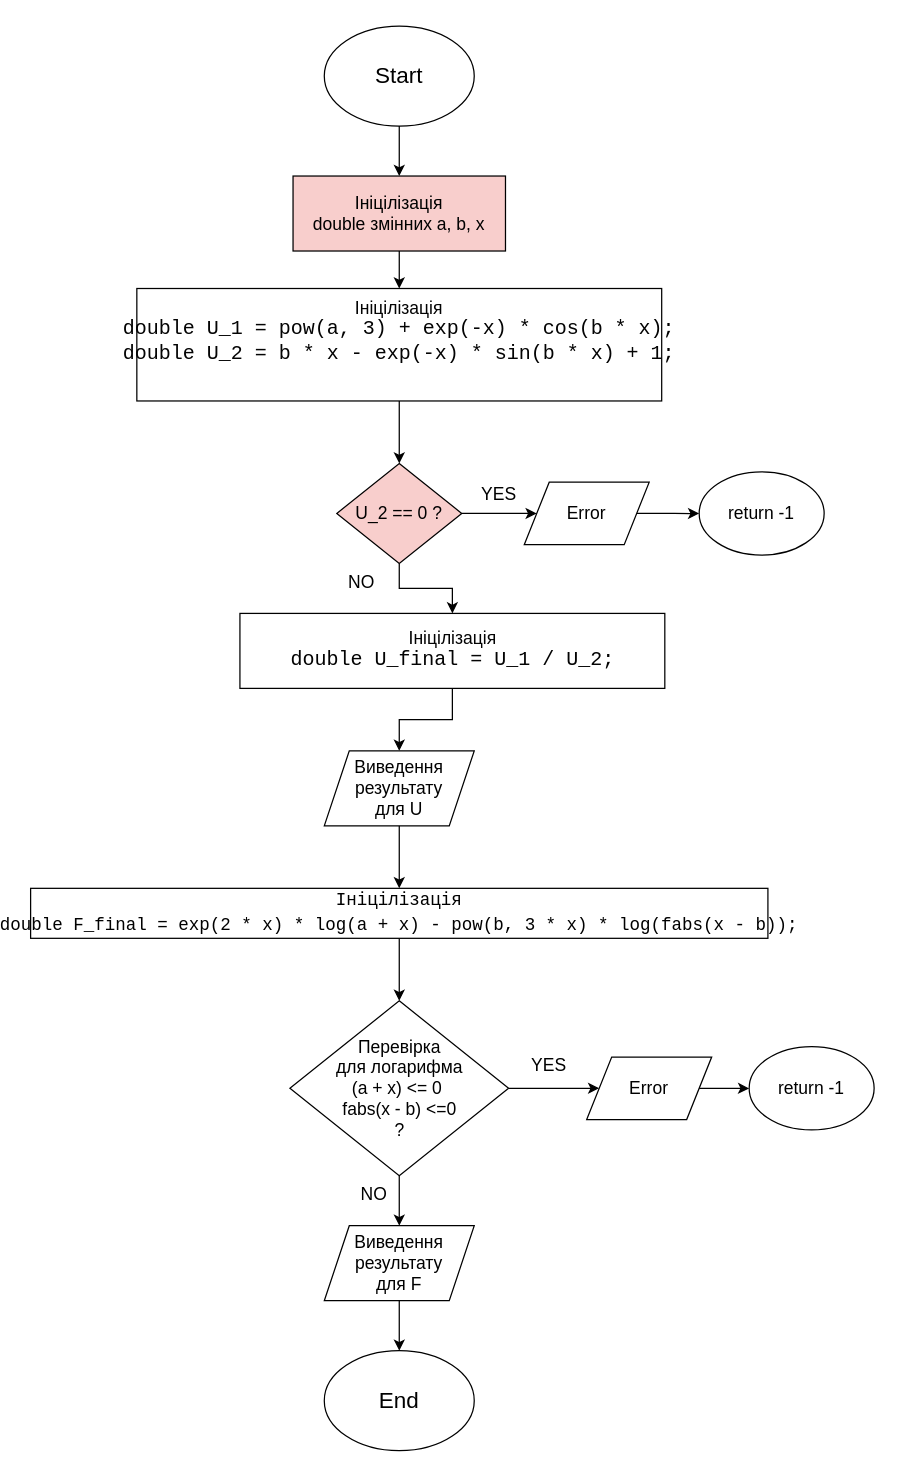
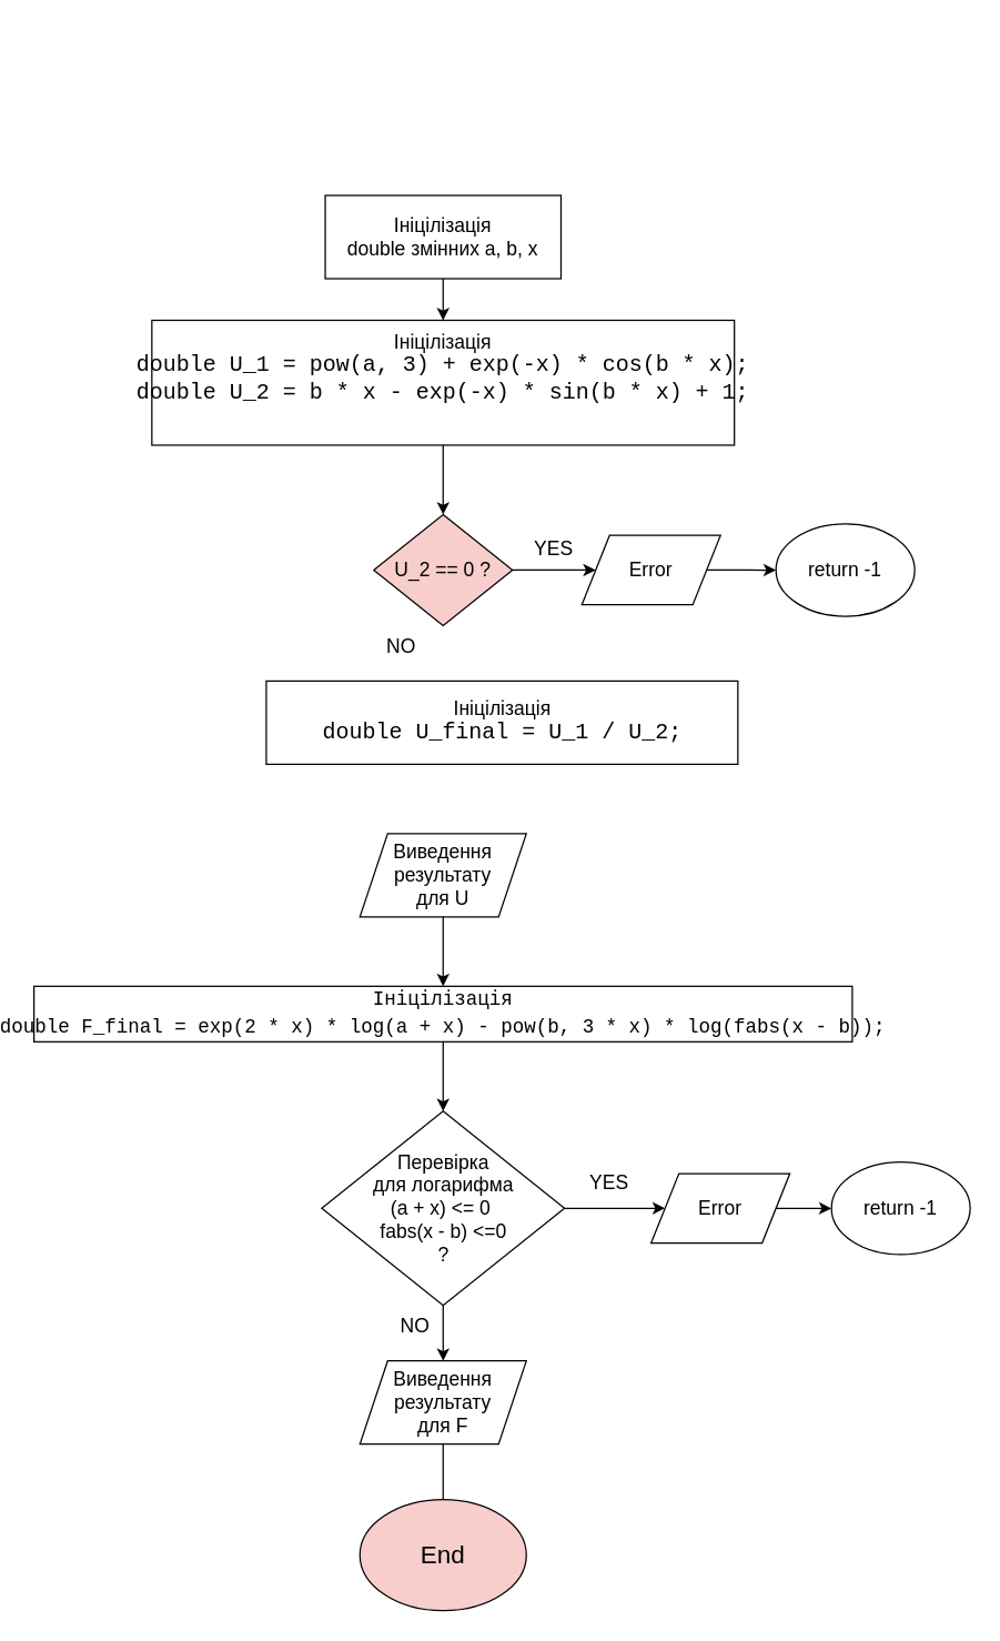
  <mxCell id="0" />
  <mxCell id="1" parent="0" />
- <mxCell id="2" value="" style="edgeStyle=orthogonalEdgeStyle;rounded=0;orthogonalLoop=1;jettySize=auto;html=1;" edge="1" parent="1" source="3" target="5"><mxGeometry relative="1" as="geometry" /></mxCell>
- <mxCell id="3" value="&lt;font style=&quot;font-size: 18px;&quot;&gt;Start&lt;/font&gt;" style="ellipse;whiteSpace=wrap;html=1;" vertex="1" parent="1"><mxGeometry x="255" y="20" width="120" height="80" as="geometry" /></mxCell>
  <mxCell id="4" value="" style="edgeStyle=orthogonalEdgeStyle;rounded=0;orthogonalLoop=1;jettySize=auto;html=1;" edge="1" parent="1" source="5" target="7"><mxGeometry relative="1" as="geometry" /></mxCell>
- <mxCell id="5" value="&lt;font style=&quot;font-size: 14px;&quot;&gt;Ініцілізація&lt;br&gt;double змінних a, b, x&lt;/font&gt;" style="rounded=0;whiteSpace=wrap;html=1;fillColor=#f8cecc;" vertex="1" parent="1"><mxGeometry x="230" y="140" width="170" height="60" as="geometry" /></mxCell>
+ <mxCell id="5" value="&lt;font style=&quot;font-size: 14px;&quot;&gt;Ініцілізація&lt;br&gt;double змінних a, b, x&lt;/font&gt;" style="rounded=0;whiteSpace=wrap;html=1;" vertex="1" parent="1"><mxGeometry x="230" y="140" width="170" height="60" as="geometry" /></mxCell>
  <mxCell id="6" value="" style="edgeStyle=orthogonalEdgeStyle;rounded=0;orthogonalLoop=1;jettySize=auto;html=1;" edge="1" parent="1" source="7" target="10"><mxGeometry relative="1" as="geometry" /></mxCell>
  <mxCell id="7" value="&lt;font style=&quot;font-size: 14px;&quot; color=&quot;#030303&quot;&gt;Ініцілізація&lt;br&gt;&lt;/font&gt;&lt;div style=&quot;font-family: Consolas, &amp;quot;Courier New&amp;quot;, monospace; line-height: 19px; white-space: pre;&quot;&gt;&lt;font size=&quot;3&quot; style=&quot;&quot; color=&quot;#030303&quot;&gt;double U_1 = pow(a, 3) + exp(-x) * cos(b * x);&lt;br/&gt;&lt;/font&gt;&lt;div style=&quot;line-height: 19px;&quot;&gt;&lt;div style=&quot;&quot;&gt;&lt;font size=&quot;3&quot; color=&quot;#030303&quot;&gt;double U_2 = b * x - exp(-x) * sin(b * x) + 1;&lt;/font&gt;&lt;/div&gt;&lt;br&gt;&lt;/div&gt;&lt;/div&gt;" style="rounded=0;whiteSpace=wrap;html=1;" vertex="1" parent="1"><mxGeometry x="105" y="230" width="420" height="90" as="geometry" /></mxCell>
  <mxCell id="8" value="" style="edgeStyle=orthogonalEdgeStyle;rounded=0;orthogonalLoop=1;jettySize=auto;html=1;" edge="1" parent="1" source="10" target="12"><mxGeometry relative="1" as="geometry" /></mxCell>
- <mxCell id="9" value="" style="edgeStyle=orthogonalEdgeStyle;rounded=0;orthogonalLoop=1;jettySize=auto;html=1;" edge="1" parent="1" source="10" target="16"><mxGeometry relative="1" as="geometry" /></mxCell>
  <mxCell id="10" value="&lt;font style=&quot;font-size: 14px;&quot;&gt;U_2 == 0 ?&lt;/font&gt;" style="rhombus;whiteSpace=wrap;html=1;fillColor=#f8cecc;" vertex="1" parent="1"><mxGeometry x="265" y="370" width="100" height="80" as="geometry" /></mxCell>
  <mxCell id="11" value="" style="edgeStyle=orthogonalEdgeStyle;rounded=0;orthogonalLoop=1;jettySize=auto;html=1;" edge="1" parent="1" source="12" target="14"><mxGeometry relative="1" as="geometry" /></mxCell>
  <mxCell id="12" value="&lt;font style=&quot;font-size: 14px;&quot;&gt;Error&lt;/font&gt;" style="shape=parallelogram;perimeter=parallelogramPerimeter;whiteSpace=wrap;html=1;fixedSize=1;" vertex="1" parent="1"><mxGeometry x="415" y="385" width="100" height="50" as="geometry" /></mxCell>
  <mxCell id="13" value="&lt;span style=&quot;font-size: 14px;&quot;&gt;YES&lt;/span&gt;" style="text;strokeColor=none;align=center;fillColor=none;html=1;verticalAlign=middle;whiteSpace=wrap;rounded=0;" vertex="1" parent="1"><mxGeometry x="365" y="380" width="60" height="30" as="geometry" /></mxCell>
  <mxCell id="14" value="&lt;font style=&quot;font-size: 14px;&quot;&gt;return -1&lt;/font&gt;" style="ellipse;whiteSpace=wrap;html=1;" vertex="1" parent="1"><mxGeometry x="555" y="376.67" width="100" height="66.67" as="geometry" /></mxCell>
- <mxCell id="15" value="" style="edgeStyle=orthogonalEdgeStyle;rounded=0;orthogonalLoop=1;jettySize=auto;html=1;" edge="1" parent="1" source="16" target="19"><mxGeometry relative="1" as="geometry" /></mxCell>
  <mxCell id="16" value="&lt;font style=&quot;font-size: 14px;&quot; color=&quot;#030303&quot;&gt;Ініцілізація&lt;br&gt;&lt;/font&gt;&lt;div style=&quot;font-family: Consolas, &amp;quot;Courier New&amp;quot;, monospace; line-height: 19px; white-space: pre;&quot;&gt;&lt;font size=&quot;3&quot; style=&quot;&quot; color=&quot;#030303&quot;&gt;double U_final = U_1 / U_2;&lt;/font&gt;&lt;/div&gt;" style="rounded=0;whiteSpace=wrap;html=1;" vertex="1" parent="1"><mxGeometry x="187.5" y="490" width="340" height="60" as="geometry" /></mxCell>
  <mxCell id="17" value="&lt;span style=&quot;font-size: 14px;&quot;&gt;NO&lt;/span&gt;" style="text;strokeColor=none;align=center;fillColor=none;html=1;verticalAlign=middle;whiteSpace=wrap;rounded=0;" vertex="1" parent="1"><mxGeometry x="255" y="450" width="60" height="30" as="geometry" /></mxCell>
  <mxCell id="18" value="" style="edgeStyle=orthogonalEdgeStyle;rounded=0;orthogonalLoop=1;jettySize=auto;html=1;" edge="1" parent="1" source="19" target="21"><mxGeometry relative="1" as="geometry" /></mxCell>
  <mxCell id="19" value="&lt;font style=&quot;font-size: 14px;&quot;&gt;Виведення результату &lt;br&gt;для U&lt;/font&gt;" style="shape=parallelogram;perimeter=parallelogramPerimeter;whiteSpace=wrap;html=1;fixedSize=1;" vertex="1" parent="1"><mxGeometry x="255" y="600" width="120" height="60" as="geometry" /></mxCell>
  <mxCell id="20" value="" style="edgeStyle=orthogonalEdgeStyle;rounded=0;orthogonalLoop=1;jettySize=auto;html=1;" edge="1" parent="1" source="21" target="24"><mxGeometry relative="1" as="geometry" /></mxCell>
  <mxCell id="21" value="&lt;div style=&quot;font-family: Consolas, &amp;quot;Courier New&amp;quot;, monospace; line-height: 19px; white-space: pre;&quot;&gt;&lt;font style=&quot;font-size: 14px;&quot;&gt;Ініцілізація&lt;br/&gt;double F_final = exp(2 * x) * log(a + x) - pow(b, 3 * x) * log(fabs(x - b));&lt;/font&gt;&lt;/div&gt;" style="rounded=0;whiteSpace=wrap;html=1;" vertex="1" parent="1"><mxGeometry x="20" y="710" width="590" height="40" as="geometry" /></mxCell>
  <mxCell id="22" value="" style="edgeStyle=orthogonalEdgeStyle;rounded=0;orthogonalLoop=1;jettySize=auto;html=1;" edge="1" parent="1" source="24"><mxGeometry relative="1" as="geometry"><mxPoint x="475" y="870" as="targetPoint" /></mxGeometry></mxCell>
  <mxCell id="23" value="" style="edgeStyle=orthogonalEdgeStyle;rounded=0;orthogonalLoop=1;jettySize=auto;html=1;" edge="1" parent="1" source="24" target="30"><mxGeometry relative="1" as="geometry" /></mxCell>
  <mxCell id="24" value="&lt;font style=&quot;font-size: 14px;&quot;&gt;Перевірка &lt;br&gt;для логарифма&lt;br&gt;(a + x) &amp;lt;= 0&amp;nbsp;&lt;br&gt;fabs(x - b) &amp;lt;=0&lt;br&gt;?&lt;/font&gt;" style="rhombus;whiteSpace=wrap;html=1;" vertex="1" parent="1"><mxGeometry x="227.5" y="800" width="175" height="140" as="geometry" /></mxCell>
  <mxCell id="25" value="" style="edgeStyle=orthogonalEdgeStyle;rounded=0;orthogonalLoop=1;jettySize=auto;html=1;" edge="1" parent="1" source="26" target="27"><mxGeometry relative="1" as="geometry" /></mxCell>
  <mxCell id="26" value="&lt;font style=&quot;font-size: 14px;&quot;&gt;Error&lt;/font&gt;" style="shape=parallelogram;perimeter=parallelogramPerimeter;whiteSpace=wrap;html=1;fixedSize=1;" vertex="1" parent="1"><mxGeometry x="465" y="845" width="100" height="50" as="geometry" /></mxCell>
  <mxCell id="27" value="&lt;font style=&quot;font-size: 14px;&quot;&gt;return -1&lt;/font&gt;" style="ellipse;whiteSpace=wrap;html=1;" vertex="1" parent="1"><mxGeometry x="595" y="836.66" width="100" height="66.67" as="geometry" /></mxCell>
  <mxCell id="28" value="&lt;span style=&quot;font-size: 14px;&quot;&gt;YES&lt;/span&gt;" style="text;strokeColor=none;align=center;fillColor=none;html=1;verticalAlign=middle;whiteSpace=wrap;rounded=0;" vertex="1" parent="1"><mxGeometry x="405" y="836.66" width="60" height="30" as="geometry" /></mxCell>
- <mxCell id="29" value="" style="edgeStyle=orthogonalEdgeStyle;rounded=0;orthogonalLoop=1;jettySize=auto;html=1;" edge="1" parent="1" source="30" target="32"><mxGeometry relative="1" as="geometry" /></mxCell>
+ <mxCell id="29" value="" style="edgeStyle=orthogonalEdgeStyle;rounded=0;orthogonalLoop=1;jettySize=auto;html=1;endArrow=none;" edge="1" parent="1" source="30" target="32"><mxGeometry relative="1" as="geometry" /></mxCell>
  <mxCell id="30" value="&lt;font style=&quot;font-size: 14px;&quot;&gt;Виведення результату &lt;br&gt;для F&lt;/font&gt;" style="shape=parallelogram;perimeter=parallelogramPerimeter;whiteSpace=wrap;html=1;fixedSize=1;" vertex="1" parent="1"><mxGeometry x="255" y="980" width="120" height="60" as="geometry" /></mxCell>
  <mxCell id="31" value="&lt;span style=&quot;font-size: 14px;&quot;&gt;NO&lt;/span&gt;" style="text;strokeColor=none;align=center;fillColor=none;html=1;verticalAlign=middle;whiteSpace=wrap;rounded=0;" vertex="1" parent="1"><mxGeometry x="265" y="940" width="60" height="30" as="geometry" /></mxCell>
- <mxCell id="32" value="&lt;font style=&quot;font-size: 18px;&quot;&gt;End&lt;/font&gt;" style="ellipse;whiteSpace=wrap;html=1;" vertex="1" parent="1"><mxGeometry x="255" y="1080" width="120" height="80" as="geometry" /></mxCell>
+ <mxCell id="32" value="&lt;font style=&quot;font-size: 18px;&quot;&gt;End&lt;/font&gt;" style="ellipse;whiteSpace=wrap;html=1;fillColor=#f8cecc;" vertex="1" parent="1"><mxGeometry x="255" y="1080" width="120" height="80" as="geometry" /></mxCell>
